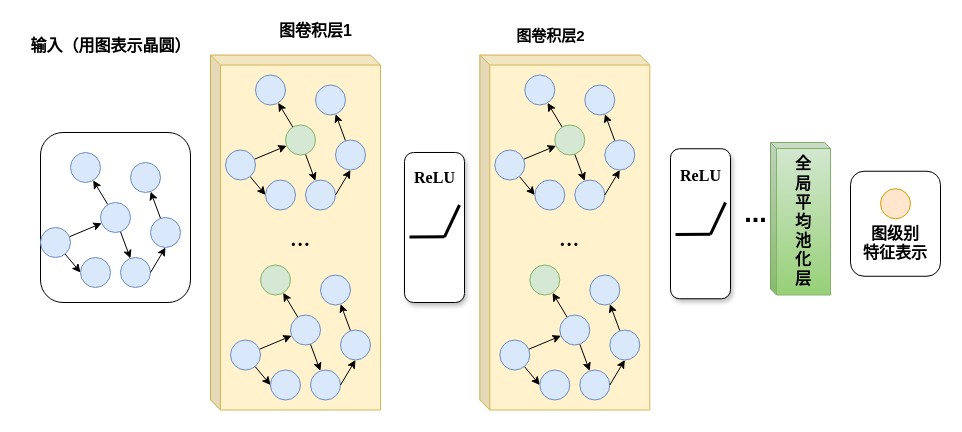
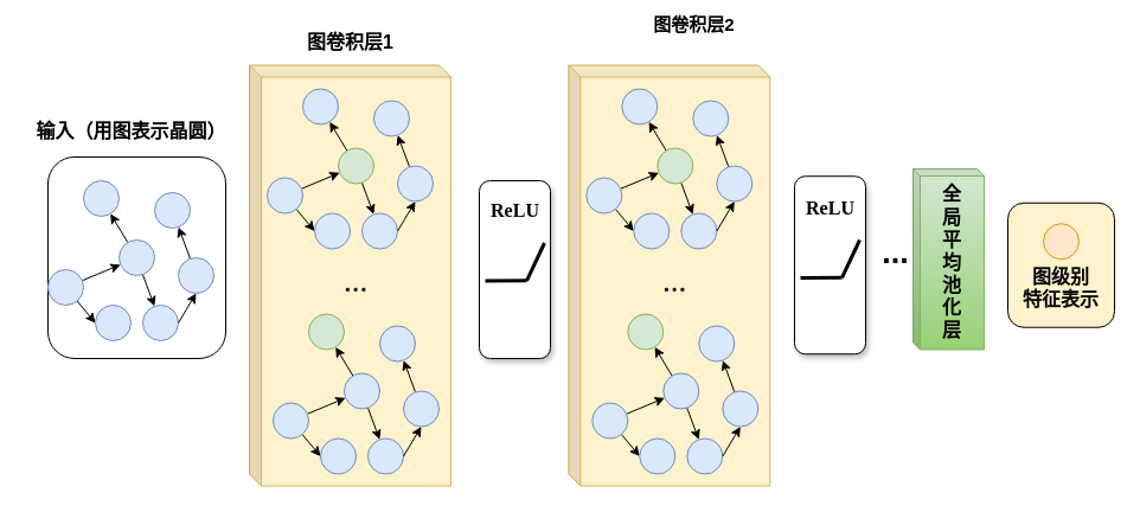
  <mxCell id="0" />
  <mxCell id="1" parent="0" />
  <mxCell id="2" value="" style="rounded=1;whiteSpace=wrap;html=1;" parent="1" vertex="1"><mxGeometry x="40" y="132" width="150" height="170" as="geometry" /></mxCell>
  <mxCell id="3" value="" style="rounded=0;orthogonalLoop=1;jettySize=auto;html=1;" parent="1" source="5" target="8" edge="1"><mxGeometry relative="1" as="geometry" /></mxCell>
  <mxCell id="4" style="rounded=0;orthogonalLoop=1;jettySize=auto;html=1;entryX=0;entryY=0.5;entryDx=0;entryDy=0;" parent="1" source="5" target="9" edge="1"><mxGeometry relative="1" as="geometry" /></mxCell>
  <mxCell id="5" value="" style="ellipse;whiteSpace=wrap;html=1;aspect=fixed;fillColor=#dae8fc;strokeColor=#6c8ebf;" parent="1" vertex="1"><mxGeometry x="40" y="227" width="30" height="30" as="geometry" /></mxCell>
  <mxCell id="6" value="" style="rounded=0;orthogonalLoop=1;jettySize=auto;html=1;" parent="1" source="8" target="12" edge="1"><mxGeometry relative="1" as="geometry" /></mxCell>
  <mxCell id="7" value="" style="rounded=0;orthogonalLoop=1;jettySize=auto;html=1;" parent="1" source="8" target="13" edge="1"><mxGeometry relative="1" as="geometry" /></mxCell>
  <mxCell id="8" value="" style="ellipse;whiteSpace=wrap;html=1;aspect=fixed;fillColor=#dae8fc;strokeColor=#6c8ebf;" parent="1" vertex="1"><mxGeometry x="100" y="202" width="30" height="30" as="geometry" /></mxCell>
  <mxCell id="9" value="" style="ellipse;whiteSpace=wrap;html=1;aspect=fixed;fillColor=#dae8fc;strokeColor=#6c8ebf;" parent="1" vertex="1"><mxGeometry x="80" y="257" width="30" height="30" as="geometry" /></mxCell>
  <mxCell id="10" value="" style="rounded=0;orthogonalLoop=1;jettySize=auto;html=1;" parent="1" source="11" target="14" edge="1"><mxGeometry relative="1" as="geometry" /></mxCell>
  <mxCell id="11" value="" style="ellipse;whiteSpace=wrap;html=1;aspect=fixed;fillColor=#dae8fc;strokeColor=#6c8ebf;" parent="1" vertex="1"><mxGeometry x="150" y="217" width="30" height="30" as="geometry" /></mxCell>
  <mxCell id="12" value="" style="ellipse;whiteSpace=wrap;html=1;aspect=fixed;fillColor=#dae8fc;strokeColor=#6c8ebf;" parent="1" vertex="1"><mxGeometry x="70" y="152" width="30" height="30" as="geometry" /></mxCell>
  <mxCell id="13" value="" style="ellipse;whiteSpace=wrap;html=1;aspect=fixed;fillColor=#dae8fc;strokeColor=#6c8ebf;" parent="1" vertex="1"><mxGeometry x="120" y="257" width="30" height="30" as="geometry" /></mxCell>
  <mxCell id="14" value="" style="ellipse;whiteSpace=wrap;html=1;aspect=fixed;fillColor=#dae8fc;strokeColor=#6c8ebf;" parent="1" vertex="1"><mxGeometry x="130" y="162" width="30" height="30" as="geometry" /></mxCell>
  <mxCell id="15" value="&lt;font face=&quot;Times New Roman&quot; style=&quot;font-size: 27px;&quot;&gt;...&lt;/font&gt;" style="shape=cube;whiteSpace=wrap;html=1;boundedLbl=1;backgroundOutline=1;darkOpacity=0.05;darkOpacity2=0.1;size=10;fillColor=#fff2cc;strokeColor=#d6b656;" parent="1" vertex="1"><mxGeometry x="210" y="54.5" width="170" height="355" as="geometry" /></mxCell>
  <mxCell id="16" value="" style="endArrow=classic;html=1;rounded=0;entryX=0.5;entryY=1;entryDx=0;entryDy=0;" parent="1" target="11" edge="1"><mxGeometry width="50" height="50" relative="1" as="geometry"><mxPoint x="150" y="272" as="sourcePoint" /><mxPoint x="200" y="222" as="targetPoint" /></mxGeometry></mxCell>
  <mxCell id="17" value="" style="rounded=0;orthogonalLoop=1;jettySize=auto;html=1;" parent="1" source="19" target="22" edge="1"><mxGeometry relative="1" as="geometry" /></mxCell>
  <mxCell id="18" style="rounded=0;orthogonalLoop=1;jettySize=auto;html=1;entryX=0;entryY=0.5;entryDx=0;entryDy=0;" parent="1" source="19" target="23" edge="1"><mxGeometry relative="1" as="geometry" /></mxCell>
  <mxCell id="19" value="" style="ellipse;whiteSpace=wrap;html=1;aspect=fixed;fillColor=#dae8fc;strokeColor=#6c8ebf;" parent="1" vertex="1"><mxGeometry x="225" y="149.5" width="30" height="30" as="geometry" /></mxCell>
  <mxCell id="20" value="" style="rounded=0;orthogonalLoop=1;jettySize=auto;html=1;" parent="1" source="22" target="26" edge="1"><mxGeometry relative="1" as="geometry" /></mxCell>
  <mxCell id="21" value="" style="rounded=0;orthogonalLoop=1;jettySize=auto;html=1;" parent="1" source="22" target="27" edge="1"><mxGeometry relative="1" as="geometry" /></mxCell>
  <mxCell id="22" value="" style="ellipse;whiteSpace=wrap;html=1;aspect=fixed;fillColor=#d5e8d4;strokeColor=#82b366;" parent="1" vertex="1"><mxGeometry x="285" y="124.5" width="30" height="30" as="geometry" /></mxCell>
  <mxCell id="23" value="" style="ellipse;whiteSpace=wrap;html=1;aspect=fixed;fillColor=#dae8fc;strokeColor=#6c8ebf;" parent="1" vertex="1"><mxGeometry x="265" y="179.5" width="30" height="30" as="geometry" /></mxCell>
  <mxCell id="24" value="" style="rounded=0;orthogonalLoop=1;jettySize=auto;html=1;" parent="1" source="25" target="28" edge="1"><mxGeometry relative="1" as="geometry" /></mxCell>
  <mxCell id="25" value="" style="ellipse;whiteSpace=wrap;html=1;aspect=fixed;fillColor=#dae8fc;strokeColor=#6c8ebf;" parent="1" vertex="1"><mxGeometry x="335" y="139.5" width="30" height="30" as="geometry" /></mxCell>
  <mxCell id="26" value="" style="ellipse;whiteSpace=wrap;html=1;aspect=fixed;fillColor=#dae8fc;strokeColor=#6c8ebf;" parent="1" vertex="1"><mxGeometry x="255" y="74.5" width="30" height="30" as="geometry" /></mxCell>
  <mxCell id="27" value="" style="ellipse;whiteSpace=wrap;html=1;aspect=fixed;fillColor=#dae8fc;strokeColor=#6c8ebf;" parent="1" vertex="1"><mxGeometry x="305" y="179.5" width="30" height="30" as="geometry" /></mxCell>
  <mxCell id="28" value="" style="ellipse;whiteSpace=wrap;html=1;aspect=fixed;fillColor=#dae8fc;strokeColor=#6c8ebf;" parent="1" vertex="1"><mxGeometry x="315" y="84.5" width="30" height="30" as="geometry" /></mxCell>
  <mxCell id="29" value="" style="endArrow=classic;html=1;rounded=0;entryX=0.5;entryY=1;entryDx=0;entryDy=0;" parent="1" target="25" edge="1"><mxGeometry width="50" height="50" relative="1" as="geometry"><mxPoint x="335" y="194.5" as="sourcePoint" /><mxPoint x="385" y="144.5" as="targetPoint" /></mxGeometry></mxCell>
  <mxCell id="30" value="" style="rounded=0;orthogonalLoop=1;jettySize=auto;html=1;" parent="1" source="32" target="35" edge="1"><mxGeometry relative="1" as="geometry" /></mxCell>
  <mxCell id="31" style="rounded=0;orthogonalLoop=1;jettySize=auto;html=1;entryX=0;entryY=0.5;entryDx=0;entryDy=0;" parent="1" source="32" target="36" edge="1"><mxGeometry relative="1" as="geometry" /></mxCell>
  <mxCell id="32" value="" style="ellipse;whiteSpace=wrap;html=1;aspect=fixed;fillColor=#dae8fc;strokeColor=#6c8ebf;" parent="1" vertex="1"><mxGeometry x="230" y="339.5" width="30" height="30" as="geometry" /></mxCell>
  <mxCell id="33" value="" style="rounded=0;orthogonalLoop=1;jettySize=auto;html=1;" parent="1" source="35" target="39" edge="1"><mxGeometry relative="1" as="geometry" /></mxCell>
  <mxCell id="34" value="" style="rounded=0;orthogonalLoop=1;jettySize=auto;html=1;" parent="1" source="35" target="40" edge="1"><mxGeometry relative="1" as="geometry" /></mxCell>
  <mxCell id="35" value="" style="ellipse;whiteSpace=wrap;html=1;aspect=fixed;fillColor=#dae8fc;strokeColor=#6c8ebf;" parent="1" vertex="1"><mxGeometry x="290" y="314.5" width="30" height="30" as="geometry" /></mxCell>
  <mxCell id="36" value="" style="ellipse;whiteSpace=wrap;html=1;aspect=fixed;fillColor=#dae8fc;strokeColor=#6c8ebf;" parent="1" vertex="1"><mxGeometry x="270" y="369.5" width="30" height="30" as="geometry" /></mxCell>
  <mxCell id="37" value="" style="rounded=0;orthogonalLoop=1;jettySize=auto;html=1;" parent="1" source="38" target="41" edge="1"><mxGeometry relative="1" as="geometry" /></mxCell>
  <mxCell id="38" value="" style="ellipse;whiteSpace=wrap;html=1;aspect=fixed;fillColor=#dae8fc;strokeColor=#6c8ebf;" parent="1" vertex="1"><mxGeometry x="340" y="329.5" width="30" height="30" as="geometry" /></mxCell>
  <mxCell id="39" value="" style="ellipse;whiteSpace=wrap;html=1;aspect=fixed;fillColor=#d5e8d4;strokeColor=#82b366;" parent="1" vertex="1"><mxGeometry x="260" y="264.5" width="30" height="30" as="geometry" /></mxCell>
  <mxCell id="40" value="" style="ellipse;whiteSpace=wrap;html=1;aspect=fixed;fillColor=#dae8fc;strokeColor=#6c8ebf;" parent="1" vertex="1"><mxGeometry x="310" y="369.5" width="30" height="30" as="geometry" /></mxCell>
  <mxCell id="41" value="" style="ellipse;whiteSpace=wrap;html=1;aspect=fixed;fillColor=#dae8fc;strokeColor=#6c8ebf;" parent="1" vertex="1"><mxGeometry x="320" y="274.5" width="30" height="30" as="geometry" /></mxCell>
  <mxCell id="42" value="" style="endArrow=classic;html=1;rounded=0;entryX=0.5;entryY=1;entryDx=0;entryDy=0;" parent="1" target="38" edge="1"><mxGeometry width="50" height="50" relative="1" as="geometry"><mxPoint x="340" y="384.5" as="sourcePoint" /><mxPoint x="390" y="334.5" as="targetPoint" /></mxGeometry></mxCell>
  <mxCell id="43" value="&lt;font face=&quot;Times New Roman&quot; style=&quot;font-size: 27px;&quot;&gt;...&lt;/font&gt;" style="shape=cube;whiteSpace=wrap;html=1;boundedLbl=1;backgroundOutline=1;darkOpacity=0.05;darkOpacity2=0.1;size=10;fillColor=#fff2cc;strokeColor=#d6b656;" parent="1" vertex="1"><mxGeometry x="479.31" y="54.5" width="170" height="355" as="geometry" /></mxCell>
  <mxCell id="44" value="" style="rounded=0;orthogonalLoop=1;jettySize=auto;html=1;" parent="1" source="46" target="49" edge="1"><mxGeometry relative="1" as="geometry" /></mxCell>
  <mxCell id="45" style="rounded=0;orthogonalLoop=1;jettySize=auto;html=1;entryX=0;entryY=0.5;entryDx=0;entryDy=0;" parent="1" source="46" target="50" edge="1"><mxGeometry relative="1" as="geometry" /></mxCell>
  <mxCell id="46" value="" style="ellipse;whiteSpace=wrap;html=1;aspect=fixed;fillColor=#dae8fc;strokeColor=#6c8ebf;" parent="1" vertex="1"><mxGeometry x="494.31" y="149.5" width="30" height="30" as="geometry" /></mxCell>
  <mxCell id="47" value="" style="rounded=0;orthogonalLoop=1;jettySize=auto;html=1;" parent="1" source="49" target="53" edge="1"><mxGeometry relative="1" as="geometry" /></mxCell>
  <mxCell id="48" value="" style="rounded=0;orthogonalLoop=1;jettySize=auto;html=1;" parent="1" source="49" target="54" edge="1"><mxGeometry relative="1" as="geometry" /></mxCell>
  <mxCell id="49" value="" style="ellipse;whiteSpace=wrap;html=1;aspect=fixed;fillColor=#d5e8d4;strokeColor=#82b366;" parent="1" vertex="1"><mxGeometry x="554.31" y="124.5" width="30" height="30" as="geometry" /></mxCell>
  <mxCell id="50" value="" style="ellipse;whiteSpace=wrap;html=1;aspect=fixed;fillColor=#dae8fc;strokeColor=#6c8ebf;" parent="1" vertex="1"><mxGeometry x="534.31" y="179.5" width="30" height="30" as="geometry" /></mxCell>
  <mxCell id="51" value="" style="rounded=0;orthogonalLoop=1;jettySize=auto;html=1;" parent="1" source="52" target="55" edge="1"><mxGeometry relative="1" as="geometry" /></mxCell>
  <mxCell id="52" value="" style="ellipse;whiteSpace=wrap;html=1;aspect=fixed;fillColor=#dae8fc;strokeColor=#6c8ebf;" parent="1" vertex="1"><mxGeometry x="604.31" y="139.5" width="30" height="30" as="geometry" /></mxCell>
  <mxCell id="53" value="" style="ellipse;whiteSpace=wrap;html=1;aspect=fixed;fillColor=#dae8fc;strokeColor=#6c8ebf;" parent="1" vertex="1"><mxGeometry x="524.31" y="74.5" width="30" height="30" as="geometry" /></mxCell>
  <mxCell id="54" value="" style="ellipse;whiteSpace=wrap;html=1;aspect=fixed;fillColor=#dae8fc;strokeColor=#6c8ebf;" parent="1" vertex="1"><mxGeometry x="574.31" y="179.5" width="30" height="30" as="geometry" /></mxCell>
  <mxCell id="55" value="" style="ellipse;whiteSpace=wrap;html=1;aspect=fixed;fillColor=#dae8fc;strokeColor=#6c8ebf;" parent="1" vertex="1"><mxGeometry x="584.31" y="84.5" width="30" height="30" as="geometry" /></mxCell>
  <mxCell id="56" value="" style="endArrow=classic;html=1;rounded=0;entryX=0.5;entryY=1;entryDx=0;entryDy=0;" parent="1" target="52" edge="1"><mxGeometry width="50" height="50" relative="1" as="geometry"><mxPoint x="604.31" y="194.5" as="sourcePoint" /><mxPoint x="654.31" y="144.5" as="targetPoint" /></mxGeometry></mxCell>
  <mxCell id="57" value="" style="rounded=0;orthogonalLoop=1;jettySize=auto;html=1;" parent="1" source="59" target="62" edge="1"><mxGeometry relative="1" as="geometry" /></mxCell>
  <mxCell id="58" style="rounded=0;orthogonalLoop=1;jettySize=auto;html=1;entryX=0;entryY=0.5;entryDx=0;entryDy=0;" parent="1" source="59" target="63" edge="1"><mxGeometry relative="1" as="geometry" /></mxCell>
  <mxCell id="59" value="" style="ellipse;whiteSpace=wrap;html=1;aspect=fixed;fillColor=#dae8fc;strokeColor=#6c8ebf;" parent="1" vertex="1"><mxGeometry x="499.31" y="339.5" width="30" height="30" as="geometry" /></mxCell>
  <mxCell id="60" value="" style="rounded=0;orthogonalLoop=1;jettySize=auto;html=1;" parent="1" source="62" target="66" edge="1"><mxGeometry relative="1" as="geometry" /></mxCell>
  <mxCell id="61" value="" style="rounded=0;orthogonalLoop=1;jettySize=auto;html=1;" parent="1" source="62" target="67" edge="1"><mxGeometry relative="1" as="geometry" /></mxCell>
  <mxCell id="62" value="" style="ellipse;whiteSpace=wrap;html=1;aspect=fixed;fillColor=#dae8fc;strokeColor=#6c8ebf;" parent="1" vertex="1"><mxGeometry x="559.31" y="314.5" width="30" height="30" as="geometry" /></mxCell>
  <mxCell id="63" value="" style="ellipse;whiteSpace=wrap;html=1;aspect=fixed;fillColor=#dae8fc;strokeColor=#6c8ebf;" parent="1" vertex="1"><mxGeometry x="539.31" y="369.5" width="30" height="30" as="geometry" /></mxCell>
  <mxCell id="64" value="" style="rounded=0;orthogonalLoop=1;jettySize=auto;html=1;" parent="1" source="65" target="68" edge="1"><mxGeometry relative="1" as="geometry" /></mxCell>
  <mxCell id="65" value="" style="ellipse;whiteSpace=wrap;html=1;aspect=fixed;fillColor=#dae8fc;strokeColor=#6c8ebf;" parent="1" vertex="1"><mxGeometry x="609.31" y="329.5" width="30" height="30" as="geometry" /></mxCell>
  <mxCell id="66" value="" style="ellipse;whiteSpace=wrap;html=1;aspect=fixed;fillColor=#d5e8d4;strokeColor=#82b366;" parent="1" vertex="1"><mxGeometry x="529.31" y="264.5" width="30" height="30" as="geometry" /></mxCell>
  <mxCell id="67" value="" style="ellipse;whiteSpace=wrap;html=1;aspect=fixed;fillColor=#dae8fc;strokeColor=#6c8ebf;" parent="1" vertex="1"><mxGeometry x="579.31" y="369.5" width="30" height="30" as="geometry" /></mxCell>
  <mxCell id="68" value="" style="ellipse;whiteSpace=wrap;html=1;aspect=fixed;fillColor=#dae8fc;strokeColor=#6c8ebf;" parent="1" vertex="1"><mxGeometry x="589.31" y="274.5" width="30" height="30" as="geometry" /></mxCell>
  <mxCell id="69" value="" style="endArrow=classic;html=1;rounded=0;entryX=0.5;entryY=1;entryDx=0;entryDy=0;" parent="1" target="65" edge="1"><mxGeometry width="50" height="50" relative="1" as="geometry"><mxPoint x="609.31" y="384.5" as="sourcePoint" /><mxPoint x="659.31" y="334.5" as="targetPoint" /></mxGeometry></mxCell>
  <mxCell id="70" value="" style="endArrow=none;html=1;rounded=0;" parent="1" edge="1"><mxGeometry width="50" height="50" relative="1" as="geometry"><mxPoint x="400" y="229.5" as="sourcePoint" /><mxPoint x="400" y="229.5" as="targetPoint" /></mxGeometry></mxCell>
  <mxCell id="71" value="" style="rounded=1;whiteSpace=wrap;html=1;glass=0;shadow=1;" parent="1" vertex="1"><mxGeometry x="670" y="148.25" width="60" height="150" as="geometry" /></mxCell>
  <mxCell id="72" value="&lt;font face=&quot;Times New Roman&quot; style=&quot;font-size: 16px;&quot;&gt;&lt;b&gt;ReLU&lt;/b&gt;&lt;/font&gt;" style="text;html=1;align=center;verticalAlign=middle;resizable=0;points=[];autosize=1;strokeColor=none;fillColor=none;" parent="1" vertex="1"><mxGeometry x="670" y="159.5" width="60" height="30" as="geometry" /></mxCell>
  <mxCell id="73" value="" style="endArrow=none;html=1;rounded=0;" parent="1" edge="1"><mxGeometry width="50" height="50" relative="1" as="geometry"><mxPoint x="669.31" y="219.5" as="sourcePoint" /><mxPoint x="669.31" y="219.5" as="targetPoint" /></mxGeometry></mxCell>
  <mxCell id="74" value="" style="endArrow=none;html=1;rounded=0;fontStyle=1;strokeWidth=3;" parent="1" edge="1"><mxGeometry width="50" height="50" relative="1" as="geometry"><mxPoint x="710" y="233.81" as="sourcePoint" /><mxPoint x="725" y="202" as="targetPoint" /></mxGeometry></mxCell>
  <mxCell id="75" value="" style="endArrow=none;html=1;rounded=0;fontStyle=1;fontSize=24;strokeWidth=3;" parent="1" edge="1"><mxGeometry width="50" height="50" relative="1" as="geometry"><mxPoint x="675" y="234" as="sourcePoint" /><mxPoint x="710" y="233.81" as="targetPoint" /></mxGeometry></mxCell>
  <mxCell id="76" value="&lt;font style=&quot;font-size: 27px;&quot;&gt;&lt;b&gt;...&lt;/b&gt;&lt;/font&gt;" style="text;html=1;align=center;verticalAlign=middle;resizable=0;points=[];autosize=1;strokeColor=none;fillColor=none;" parent="1" vertex="1"><mxGeometry x="730" y="188.25" width="50" height="50" as="geometry" /></mxCell>
  <mxCell id="77" value="&lt;font face=&quot;宋体&quot; style=&quot;font-size: 16px;&quot;&gt;&lt;b&gt;全&lt;br&gt;局&lt;br&gt;平&lt;br&gt;均&lt;br&gt;池&lt;br&gt;化&lt;br&gt;层&lt;/b&gt;&lt;/font&gt;" style="shape=cube;whiteSpace=wrap;html=1;boundedLbl=1;backgroundOutline=1;darkOpacity=0.05;darkOpacity2=0.1;size=6;fillColor=#d5e8d4;strokeColor=#82b366;gradientColor=#97d077;" parent="1" vertex="1"><mxGeometry x="770" y="142" width="60" height="152.5" as="geometry" /></mxCell>
- <mxCell id="78" value="&lt;font face=&quot;宋体&quot; style=&quot;font-size: 16px;&quot;&gt;&lt;b&gt;&lt;br&gt;&lt;br&gt;图级别&lt;br&gt;特征表示&lt;/b&gt;&lt;/font&gt;" style="rounded=1;whiteSpace=wrap;html=1;" parent="1" vertex="1"><mxGeometry x="850" y="170.75" width="90" height="105" as="geometry" /></mxCell>
+ <mxCell id="78" value="&lt;font face=&quot;宋体&quot; style=&quot;font-size: 16px;&quot;&gt;&lt;b&gt;&lt;br&gt;&lt;br&gt;图级别&lt;br&gt;特征表示&lt;/b&gt;&lt;/font&gt;" style="rounded=1;whiteSpace=wrap;html=1;fillColor=#fff2cc;" parent="1" vertex="1"><mxGeometry x="850" y="170.75" width="90" height="105" as="geometry" /></mxCell>
  <mxCell id="79" value="" style="ellipse;whiteSpace=wrap;html=1;aspect=fixed;fillColor=#ffe6cc;strokeColor=#d79b00;" parent="1" vertex="1"><mxGeometry x="880" y="188.25" width="30" height="30" as="geometry" /></mxCell>
  <mxCell id="80" value="" style="rounded=1;whiteSpace=wrap;html=1;glass=0;shadow=1;" parent="1" vertex="1"><mxGeometry x="404" y="152" width="60" height="150" as="geometry" /></mxCell>
  <mxCell id="81" value="&lt;font face=&quot;Times New Roman&quot; style=&quot;font-size: 16px;&quot;&gt;&lt;b&gt;ReLU&lt;/b&gt;&lt;/font&gt;" style="text;html=1;align=center;verticalAlign=middle;resizable=0;points=[];autosize=1;strokeColor=none;fillColor=none;" parent="1" vertex="1"><mxGeometry x="404" y="162" width="60" height="30" as="geometry" /></mxCell>
  <mxCell id="82" value="" style="endArrow=none;html=1;rounded=0;" parent="1" target="80" edge="1"><mxGeometry width="50" height="50" relative="1" as="geometry"><mxPoint x="404" y="232" as="sourcePoint" /><mxPoint x="454" y="182" as="targetPoint" /></mxGeometry></mxCell>
  <mxCell id="83" value="" style="endArrow=none;html=1;rounded=0;fontStyle=1;strokeWidth=3;" parent="1" edge="1"><mxGeometry width="50" height="50" relative="1" as="geometry"><mxPoint x="444" y="236.31" as="sourcePoint" /><mxPoint x="459" y="204.5" as="targetPoint" /></mxGeometry></mxCell>
  <mxCell id="84" value="" style="endArrow=none;html=1;rounded=0;fontStyle=1;fontSize=24;strokeWidth=3;" parent="1" edge="1"><mxGeometry width="50" height="50" relative="1" as="geometry"><mxPoint x="409" y="236.5" as="sourcePoint" /><mxPoint x="444" y="236.31" as="targetPoint" /></mxGeometry></mxCell>
- <mxCell id="85" value="&lt;font style=&quot;font-size: 16px;&quot;&gt;&lt;b&gt;图卷积层1&lt;/b&gt;&lt;/font&gt;" style="text;html=1;align=center;verticalAlign=middle;resizable=0;points=[];autosize=1;strokeColor=none;fillColor=none;" parent="1" vertex="1"><mxGeometry x="265" y="15" width="100" height="30" as="geometry" /></mxCell>
- <mxCell id="86" value="&lt;font style=&quot;font-size: 15px;&quot;&gt;&lt;b&gt;图卷积层2&lt;/b&gt;&lt;/font&gt;" style="text;html=1;align=center;verticalAlign=middle;resizable=0;points=[];autosize=1;strokeColor=none;fillColor=none;" parent="1" vertex="1"><mxGeometry x="505" y="20" width="90" height="30" as="geometry" /></mxCell>
- <mxCell id="87" value="&lt;font style=&quot;font-size: 16px;&quot;&gt;&lt;b&gt;输入（用图表示晶圆）&lt;/b&gt;&lt;/font&gt;" style="text;html=1;align=center;verticalAlign=middle;resizable=0;points=[];autosize=1;strokeColor=none;fillColor=none;" parent="1" vertex="1"><mxGeometry x="20" y="29.5" width="180" height="30" as="geometry" /></mxCell>
+ <mxCell id="85" value="&lt;font style=&quot;font-size: 16px;&quot;&gt;&lt;b&gt;图卷积层1&lt;/b&gt;&lt;/font&gt;" style="text;html=1;align=center;verticalAlign=middle;resizable=0;points=[];autosize=1;strokeColor=none;fillColor=none;" parent="1" vertex="1"><mxGeometry x="245" y="20" width="100" height="30" as="geometry" /></mxCell>
+ <mxCell id="86" value="&lt;font style=&quot;font-size: 15px;&quot;&gt;&lt;b&gt;图卷积层2&lt;/b&gt;&lt;/font&gt;" style="text;html=1;align=center;verticalAlign=middle;resizable=0;points=[];autosize=1;strokeColor=none;fillColor=none;" parent="1" vertex="1"><mxGeometry x="540" y="5" width="90" height="30" as="geometry" /></mxCell>
+ <mxCell id="87" value="&lt;font style=&quot;font-size: 16px;&quot;&gt;&lt;b&gt;输入（用图表示晶圆）&lt;/b&gt;&lt;/font&gt;" style="text;html=1;align=center;verticalAlign=middle;resizable=0;points=[];autosize=1;strokeColor=none;fillColor=none;" parent="1" vertex="1"><mxGeometry x="20" y="94.5" width="180" height="30" as="geometry" /></mxCell>
